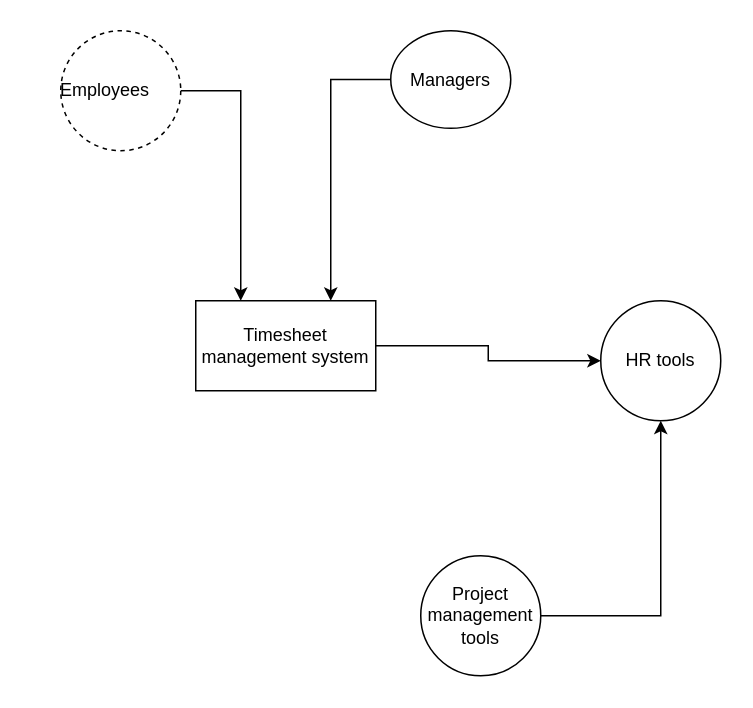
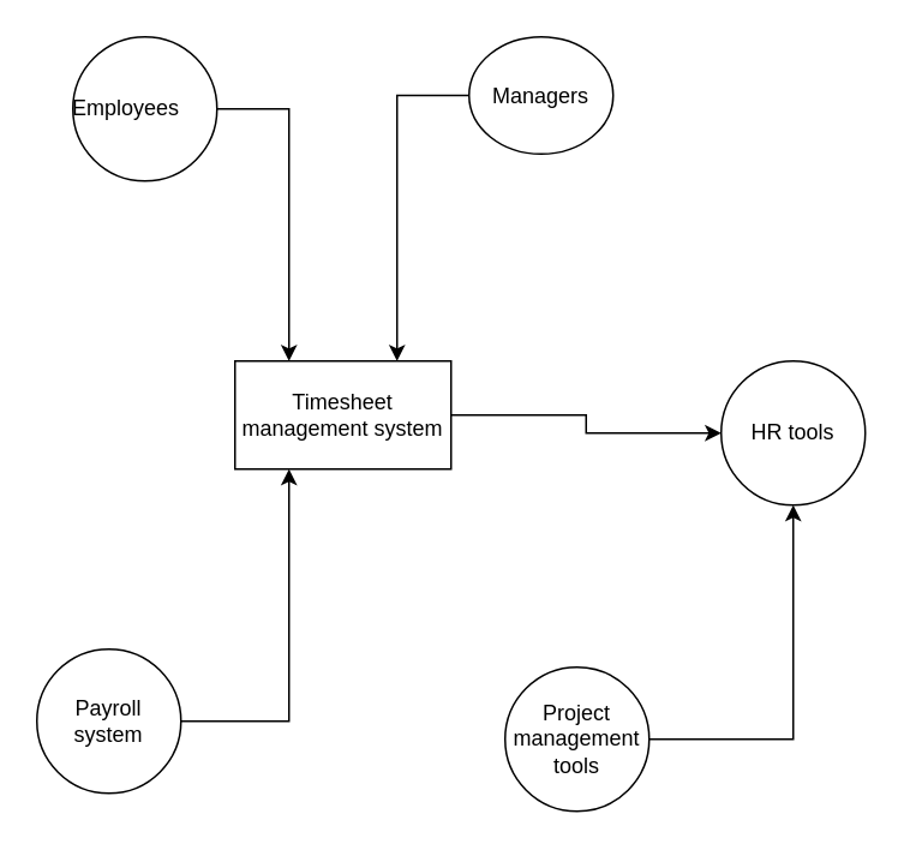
  <mxCell id="0" />
  <mxCell id="1" parent="0" />
  <mxCell id="2" style="edgeStyle=orthogonalEdgeStyle;rounded=0;orthogonalLoop=1;jettySize=auto;html=1;exitX=1;exitY=0.5;exitDx=0;exitDy=0;entryX=0;entryY=0.5;entryDx=0;entryDy=0;" edge="1" parent="1" source="3" target="11"><mxGeometry relative="1" as="geometry" /></mxCell>
  <mxCell id="3" value="Timesheet management system" style="rounded=0;whiteSpace=wrap;html=1;" vertex="1" parent="1"><mxGeometry x="130" y="200" width="120" height="60" as="geometry" /></mxCell>
  <mxCell id="4" style="edgeStyle=orthogonalEdgeStyle;rounded=0;orthogonalLoop=1;jettySize=auto;html=1;exitX=1;exitY=0.5;exitDx=0;exitDy=0;entryX=0.25;entryY=0;entryDx=0;entryDy=0;" edge="1" parent="1" source="5" target="3"><mxGeometry relative="1" as="geometry" /></mxCell>
- <mxCell id="5" value="Employees&lt;span style=&quot;white-space: pre;&quot;&gt;&#09;&lt;/span&gt;" style="ellipse;whiteSpace=wrap;html=1;aspect=fixed;dashed=1;" vertex="1" parent="1"><mxGeometry x="40" y="20" width="80" height="80" as="geometry" /></mxCell>
+ <mxCell id="5" value="Employees&lt;span style=&quot;white-space: pre;&quot;&gt;&#09;&lt;/span&gt;" style="ellipse;whiteSpace=wrap;html=1;aspect=fixed;" vertex="1" parent="1"><mxGeometry x="40" y="20" width="80" height="80" as="geometry" /></mxCell>
  <mxCell id="6" style="edgeStyle=orthogonalEdgeStyle;rounded=0;orthogonalLoop=1;jettySize=auto;html=1;exitX=0;exitY=0.5;exitDx=0;exitDy=0;entryX=0.75;entryY=0;entryDx=0;entryDy=0;" edge="1" parent="1" source="7" target="3"><mxGeometry relative="1" as="geometry" /></mxCell>
  <mxCell id="7" value="Managers" style="ellipse;whiteSpace=wrap;html=1;aspect=fixed;" vertex="1" parent="1"><mxGeometry x="260" y="20" width="80" height="65" as="geometry" /></mxCell>
+ <mxCell id="8" style="edgeStyle=orthogonalEdgeStyle;rounded=0;orthogonalLoop=1;jettySize=auto;html=1;entryX=0.25;entryY=1;entryDx=0;entryDy=0;" edge="1" parent="1" source="9" target="3"><mxGeometry relative="1" as="geometry" /></mxCell>
+ <mxCell id="9" value="Payroll system" style="ellipse;whiteSpace=wrap;html=1;aspect=fixed;" vertex="1" parent="1"><mxGeometry x="20" y="360" width="80" height="80" as="geometry" /></mxCell>
  <mxCell id="10" value="Project management tools" style="ellipse;whiteSpace=wrap;html=1;aspect=fixed;" vertex="1" parent="1"><mxGeometry x="280" y="370" width="80" height="80" as="geometry" /></mxCell>
  <mxCell id="11" value="HR tools" style="ellipse;whiteSpace=wrap;html=1;aspect=fixed;" vertex="1" parent="1"><mxGeometry x="400" y="200" width="80" height="80" as="geometry" /></mxCell>
  <mxCell id="12" style="edgeStyle=orthogonalEdgeStyle;rounded=0;orthogonalLoop=1;jettySize=auto;html=1;" edge="1" parent="1" source="10" target="11"><mxGeometry relative="1" as="geometry" /></mxCell>
